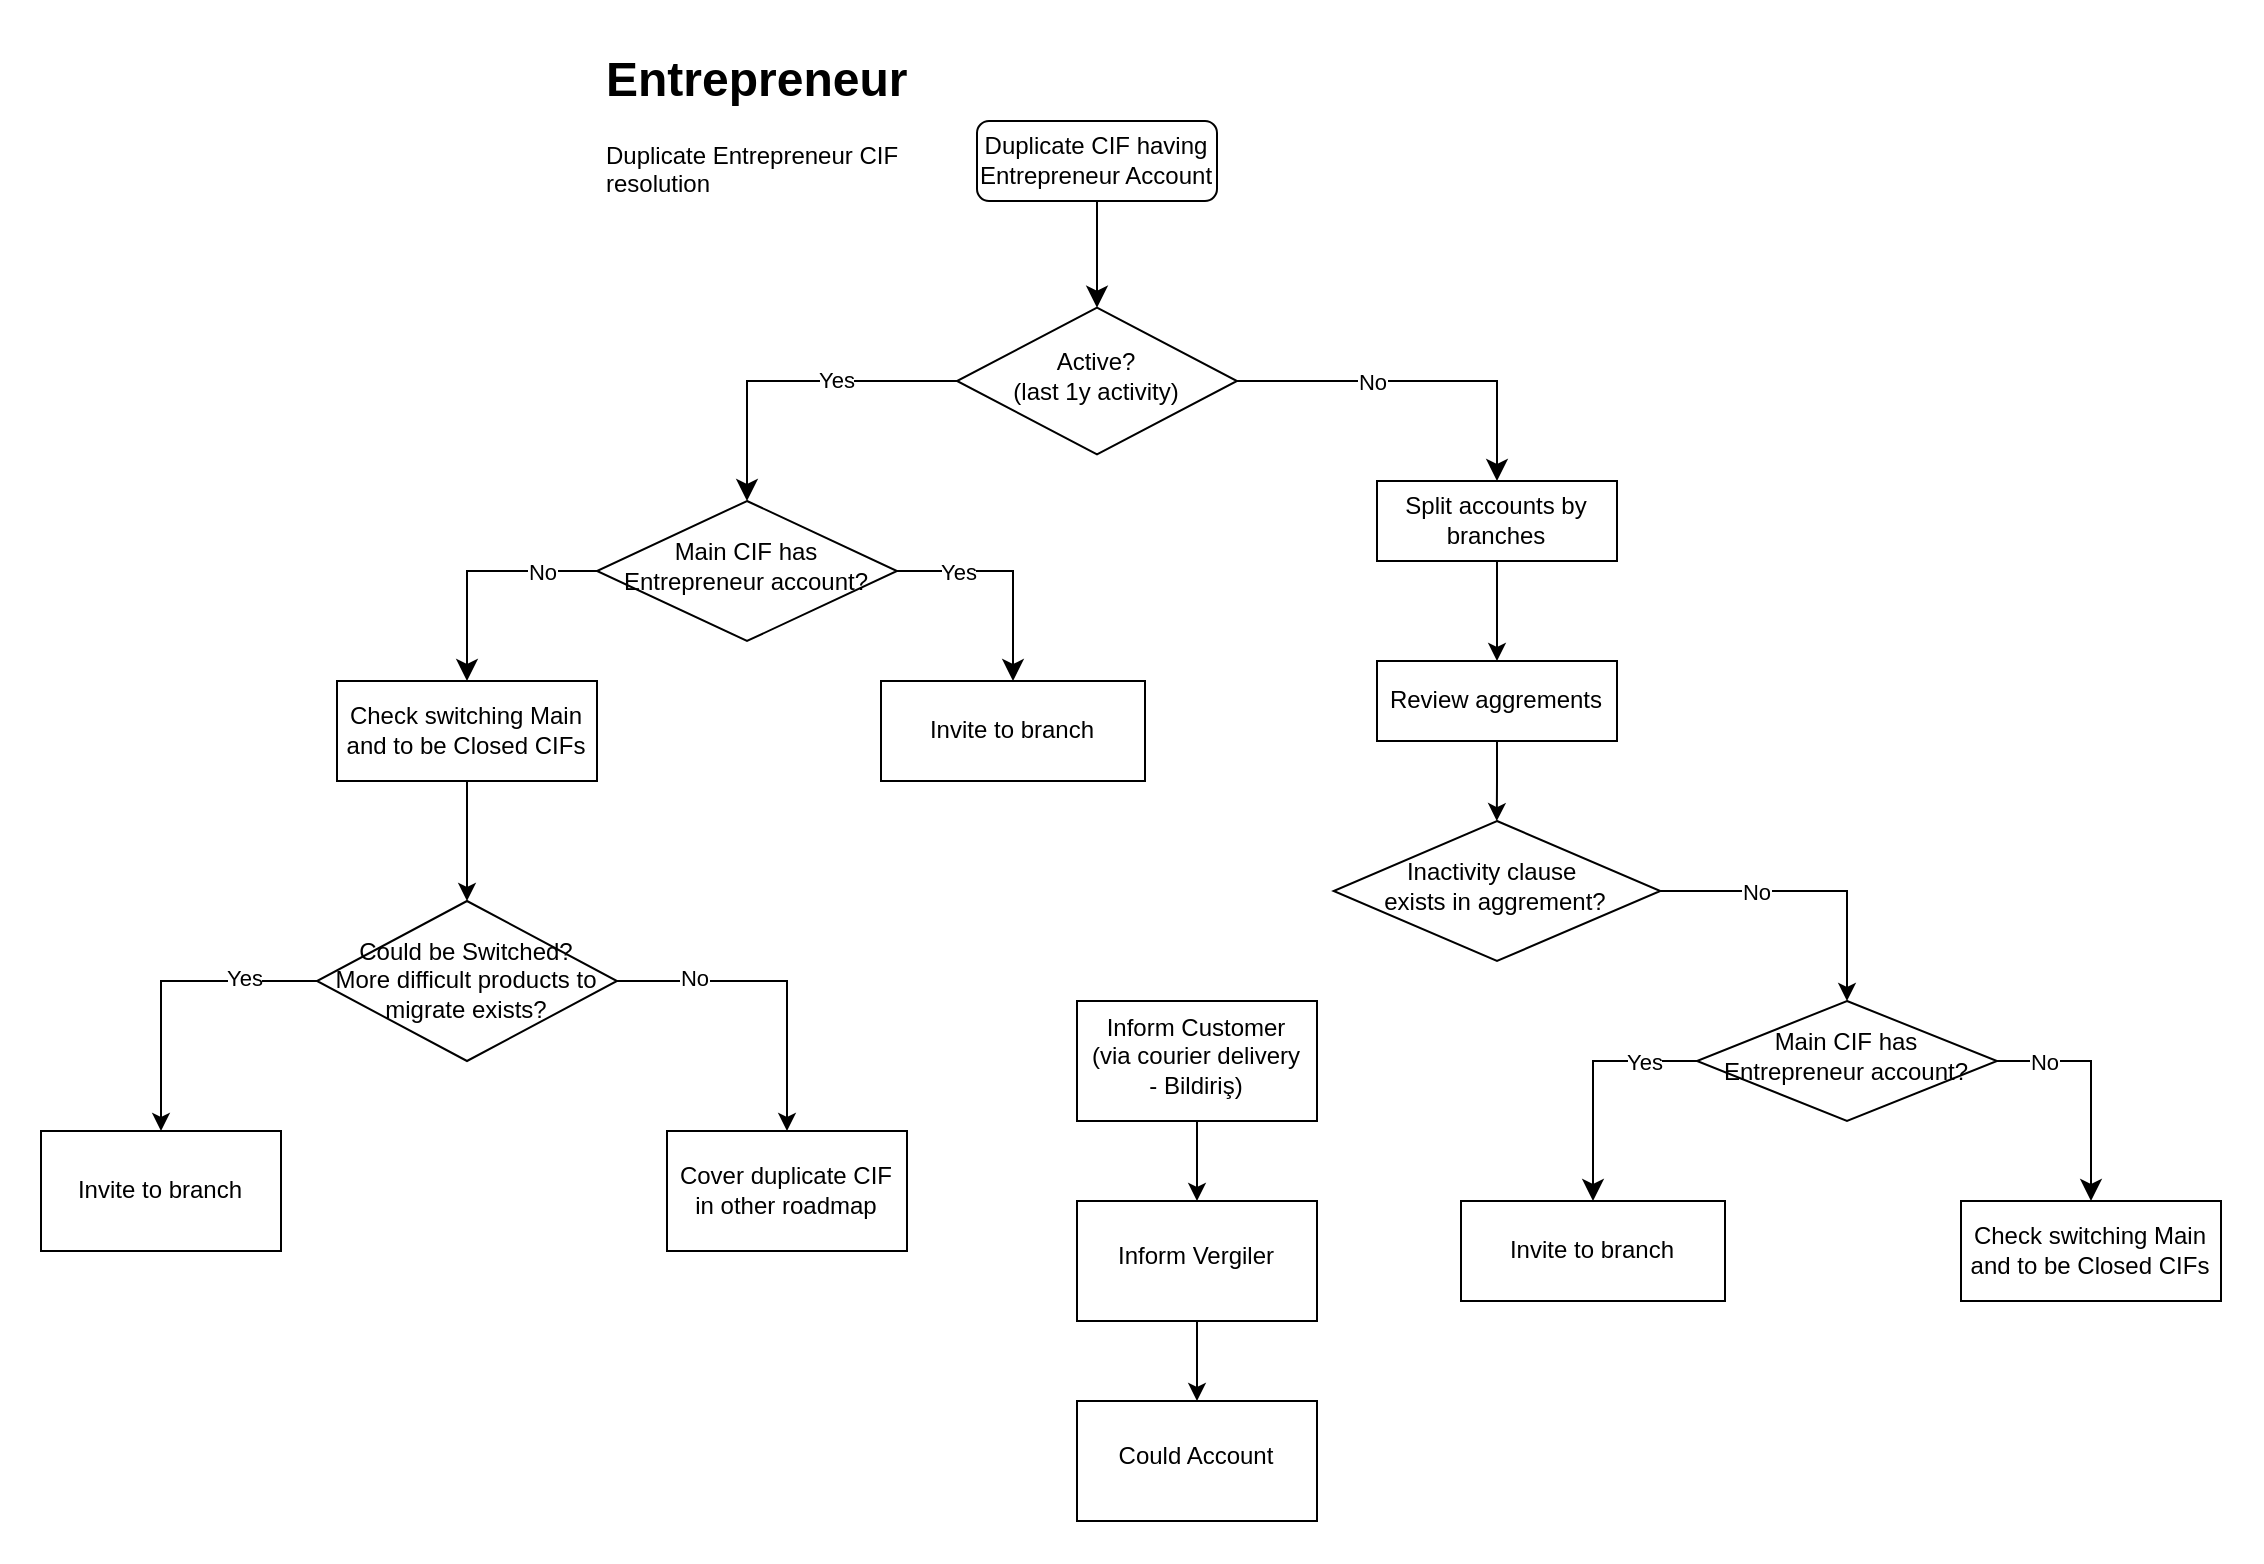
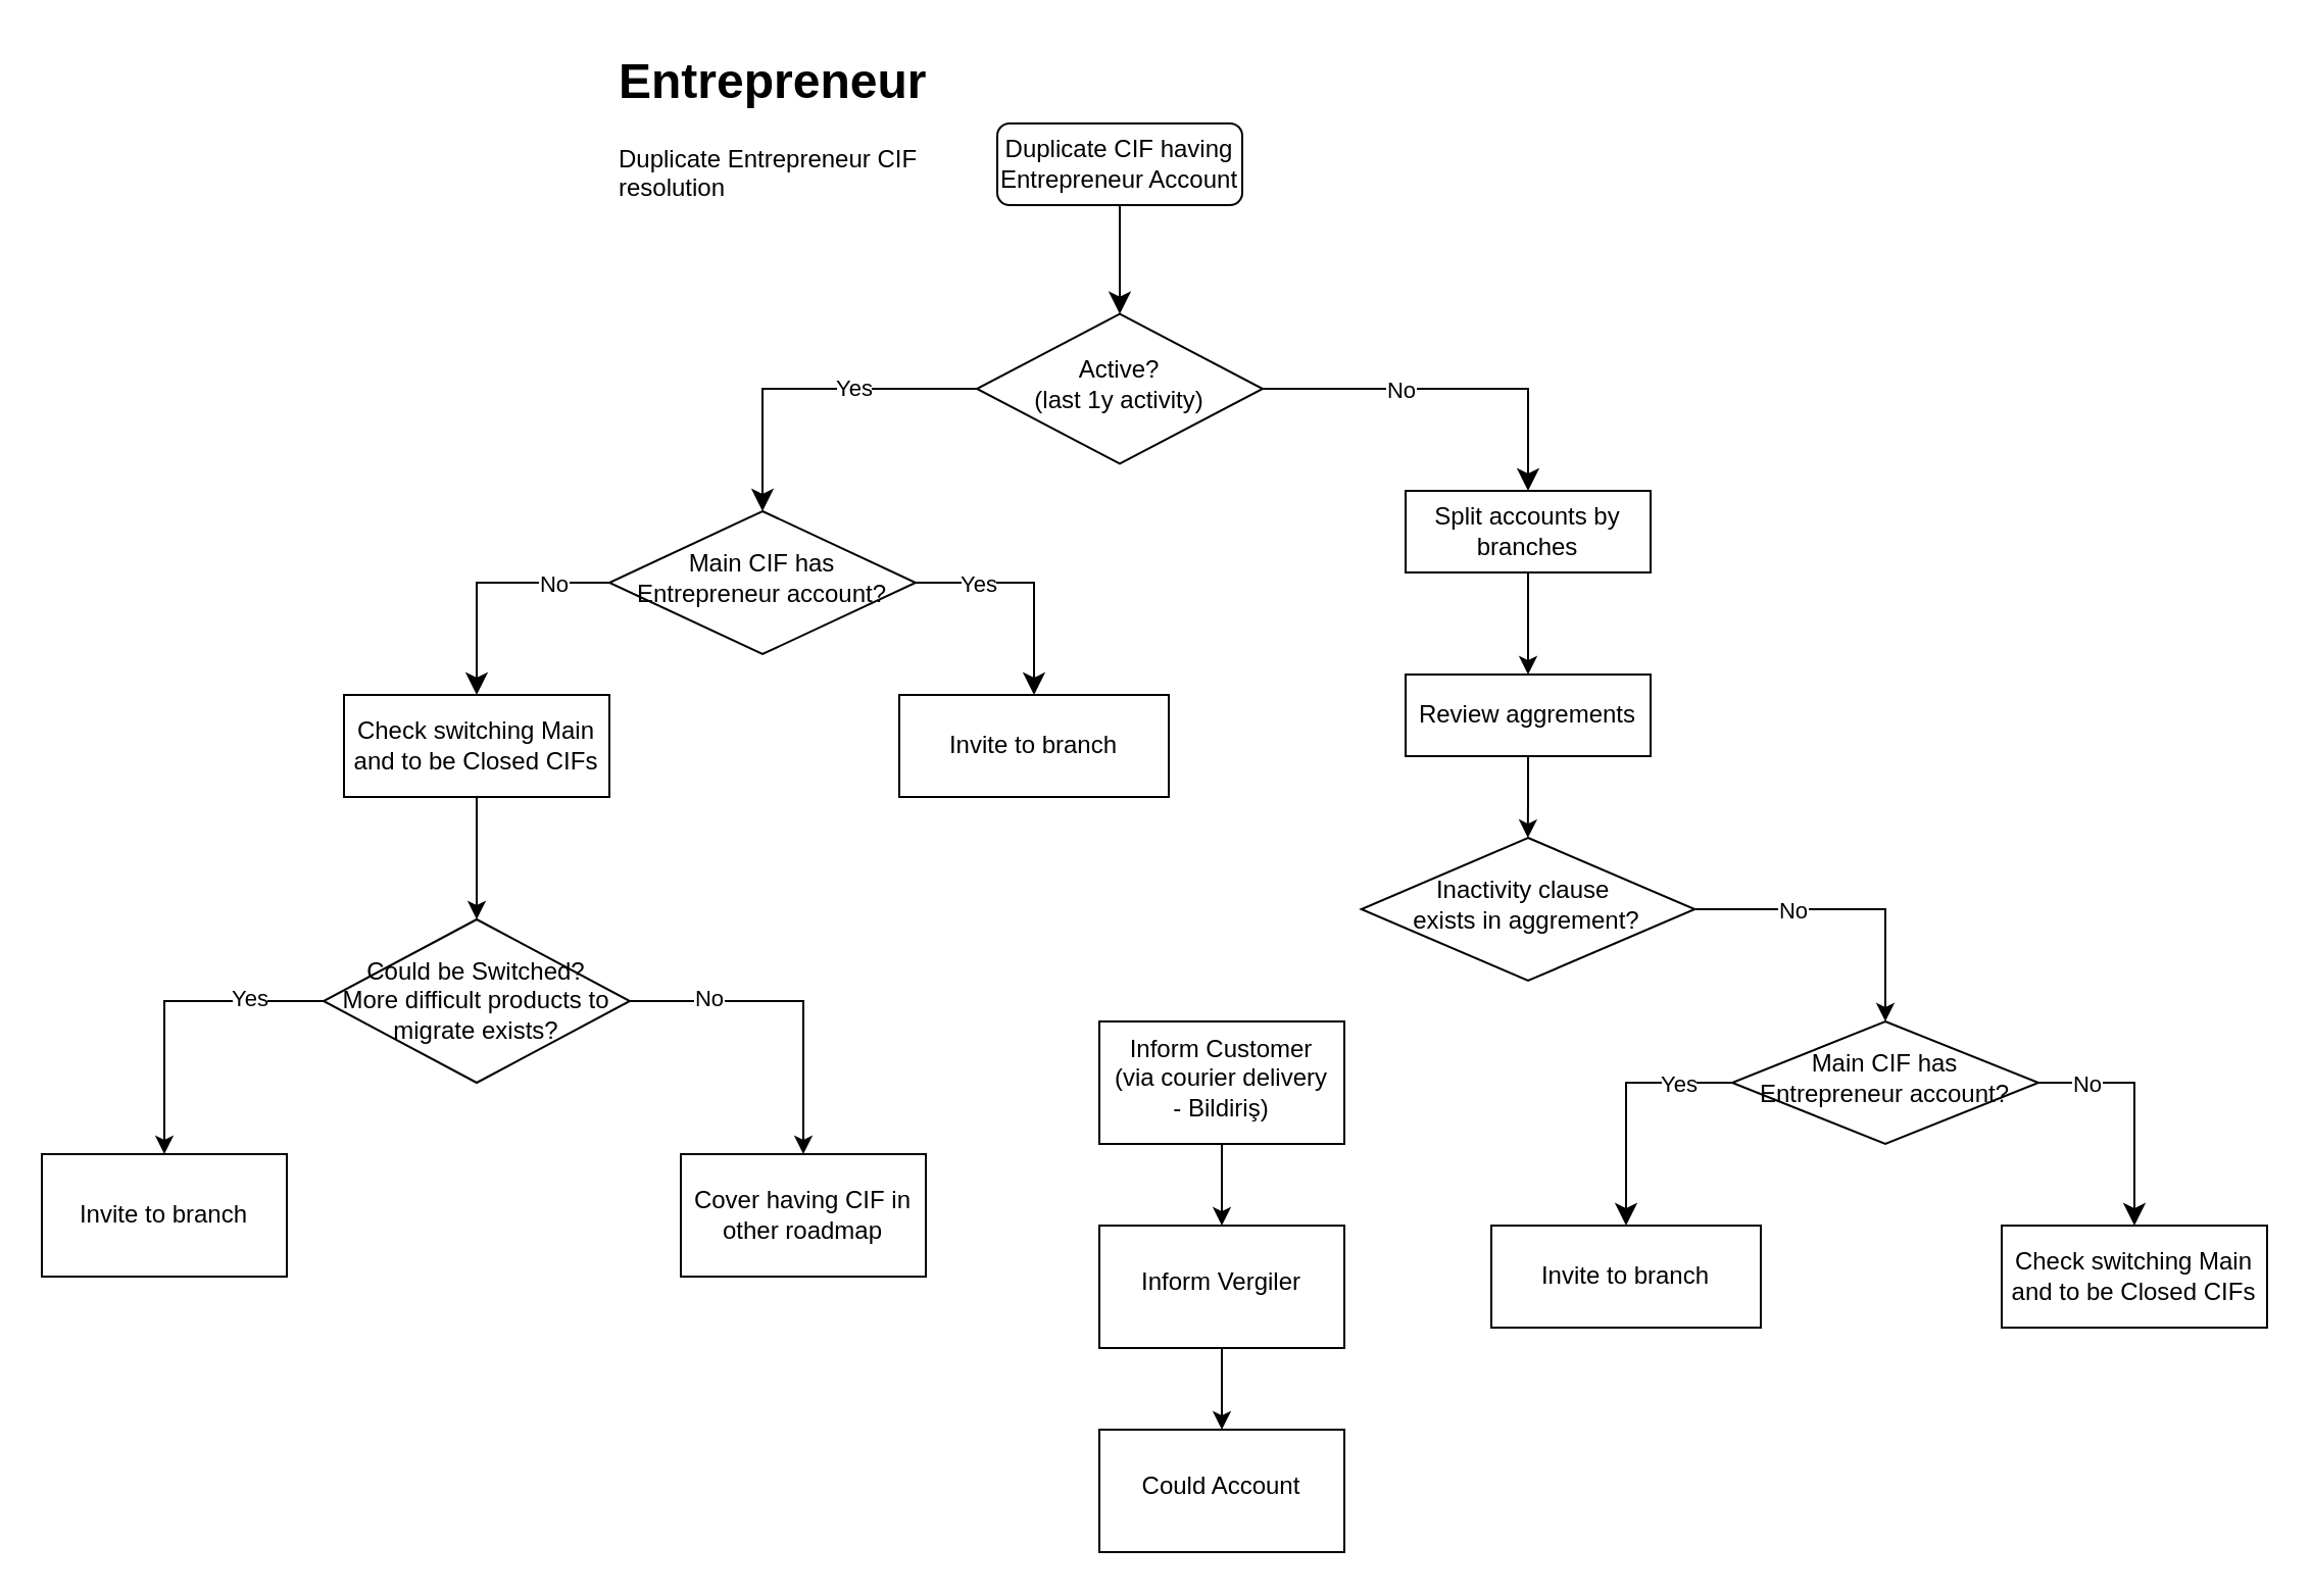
  <mxCell id="0" />
  <mxCell id="1" parent="0" />
  <mxCell id="2" value="" style="rounded=0;html=1;jettySize=auto;orthogonalLoop=1;fontSize=11;endArrow=classic;endFill=1;endSize=8;strokeWidth=1;shadow=0;labelBackgroundColor=none;edgeStyle=orthogonalEdgeStyle;" edge="1" parent="1" source="3" target="8"><mxGeometry relative="1" as="geometry" /></mxCell>
  <mxCell id="3" value="Duplicate CIF having Entrepreneur Account" style="rounded=1;whiteSpace=wrap;html=1;fontSize=12;glass=0;strokeWidth=1;shadow=0;" vertex="1" parent="1"><mxGeometry x="488" y="60" width="120" height="40" as="geometry" /></mxCell>
  <mxCell id="4" value="" style="rounded=0;html=1;jettySize=auto;orthogonalLoop=1;fontSize=11;endArrow=classic;endFill=1;endSize=8;strokeWidth=1;shadow=0;labelBackgroundColor=none;edgeStyle=orthogonalEdgeStyle;" edge="1" parent="1" source="8" target="15"><mxGeometry y="20" relative="1" as="geometry"><mxPoint as="offset" /></mxGeometry></mxCell>
  <mxCell id="5" value="Yes" style="edgeLabel;html=1;align=center;verticalAlign=middle;resizable=0;points=[];" vertex="1" connectable="0" parent="4"><mxGeometry x="-0.255" y="-1" relative="1" as="geometry"><mxPoint as="offset" /></mxGeometry></mxCell>
  <mxCell id="6" value="" style="edgeStyle=orthogonalEdgeStyle;rounded=0;jettySize=auto;orthogonalLoop=1;endArrow=classic;endFill=1;endSize=8;strokeWidth=1;shadow=0;align=center;labelPosition=center;verticalLabelPosition=middle;verticalAlign=middle;" edge="1" parent="1" source="8" target="10"><mxGeometry x="-0.201" y="20" relative="1" as="geometry"><mxPoint as="offset" /></mxGeometry></mxCell>
  <mxCell id="7" value="No" style="edgeLabel;html=1;align=center;verticalAlign=middle;resizable=0;points=[];" vertex="1" connectable="0" parent="6"><mxGeometry x="-0.248" relative="1" as="geometry"><mxPoint as="offset" /></mxGeometry></mxCell>
  <mxCell id="8" value="Active? &lt;br&gt;(last 1y activity)" style="rhombus;whiteSpace=wrap;html=1;shadow=0;fontFamily=Helvetica;fontSize=12;align=center;strokeWidth=1;spacing=6;spacingTop=-4;" vertex="1" parent="1"><mxGeometry x="478" y="153.34" width="140" height="73.33" as="geometry" /></mxCell>
  <mxCell id="9" value="" style="edgeStyle=orthogonalEdgeStyle;rounded=0;orthogonalLoop=1;jettySize=auto;html=1;" edge="1" parent="1" source="10" target="21"><mxGeometry relative="1" as="geometry" /></mxCell>
  <mxCell id="10" value="Split accounts by branches" style="rounded=0;whiteSpace=wrap;html=1;fontSize=12;glass=0;strokeWidth=1;shadow=0;" vertex="1" parent="1"><mxGeometry x="688" y="240" width="120" height="40" as="geometry" /></mxCell>
  <mxCell id="11" value="" style="rounded=0;html=1;jettySize=auto;orthogonalLoop=1;fontSize=11;endArrow=classic;endFill=1;endSize=8;strokeWidth=1;shadow=0;labelBackgroundColor=none;edgeStyle=orthogonalEdgeStyle;exitX=0;exitY=0.5;exitDx=0;exitDy=0;" edge="1" parent="1" source="15" target="17"><mxGeometry x="0.333" y="20" relative="1" as="geometry"><mxPoint as="offset" /></mxGeometry></mxCell>
  <mxCell id="12" value="No" style="edgeLabel;html=1;align=center;verticalAlign=middle;resizable=0;points=[];" vertex="1" connectable="0" parent="11"><mxGeometry x="-0.615" relative="1" as="geometry"><mxPoint x="-5" as="offset" /></mxGeometry></mxCell>
  <mxCell id="13" value="" style="edgeStyle=orthogonalEdgeStyle;rounded=0;html=1;jettySize=auto;orthogonalLoop=1;fontSize=11;endArrow=classic;endFill=1;endSize=8;strokeWidth=1;shadow=0;labelBackgroundColor=none;exitX=1;exitY=0.5;exitDx=0;exitDy=0;" edge="1" parent="1" source="15" target="18"><mxGeometry y="10" relative="1" as="geometry"><mxPoint as="offset" /></mxGeometry></mxCell>
  <mxCell id="14" value="Yes" style="edgeLabel;html=1;align=center;verticalAlign=middle;resizable=0;points=[];" vertex="1" connectable="0" parent="13"><mxGeometry x="-0.415" y="2" relative="1" as="geometry"><mxPoint x="-3" y="2" as="offset" /></mxGeometry></mxCell>
  <mxCell id="15" value="Main CIF has &lt;br&gt;Entrepreneur account?" style="rhombus;whiteSpace=wrap;html=1;shadow=0;fontFamily=Helvetica;fontSize=12;align=center;strokeWidth=1;spacing=6;spacingTop=-4;" vertex="1" parent="1"><mxGeometry x="298" y="250" width="150" height="70" as="geometry" /></mxCell>
  <mxCell id="16" value="" style="edgeStyle=orthogonalEdgeStyle;rounded=0;orthogonalLoop=1;jettySize=auto;html=1;" edge="1" parent="1" source="17" target="41"><mxGeometry relative="1" as="geometry" /></mxCell>
  <mxCell id="17" value="Check switching Main and to be Closed CIFs" style="rounded=0;whiteSpace=wrap;html=1;fontSize=12;glass=0;strokeWidth=1;shadow=0;" vertex="1" parent="1"><mxGeometry x="168" y="340" width="130" height="50" as="geometry" /></mxCell>
  <mxCell id="18" value="Invite to branch" style="rounded=0;whiteSpace=wrap;html=1;fontSize=12;glass=0;strokeWidth=1;shadow=0;" vertex="1" parent="1"><mxGeometry x="440" y="340" width="132" height="50" as="geometry" /></mxCell>
  <mxCell id="19" value="&lt;h1&gt;Entrepreneur&lt;/h1&gt;&lt;p&gt;Duplicate Entrepreneur CIF resolution&lt;/p&gt;" style="text;html=1;spacing=5;spacingTop=-20;whiteSpace=wrap;overflow=hidden;rounded=0;" vertex="1" parent="1"><mxGeometry x="298" y="20" width="190" height="120" as="geometry" /></mxCell>
  <mxCell id="20" value="" style="edgeStyle=orthogonalEdgeStyle;rounded=0;orthogonalLoop=1;jettySize=auto;html=1;" edge="1" parent="1" source="21" target="24"><mxGeometry relative="1" as="geometry" /></mxCell>
  <mxCell id="21" value="Review aggrements" style="rounded=0;whiteSpace=wrap;html=1;fontSize=12;glass=0;strokeWidth=1;shadow=0;" vertex="1" parent="1"><mxGeometry x="688" y="330" width="120" height="40" as="geometry" /></mxCell>
  <mxCell id="22" value="" style="edgeStyle=orthogonalEdgeStyle;rounded=0;orthogonalLoop=1;jettySize=auto;html=1;entryX=0.5;entryY=0;entryDx=0;entryDy=0;" edge="1" parent="1" source="24" target="34"><mxGeometry relative="1" as="geometry"><mxPoint x="919" y="500" as="targetPoint" /></mxGeometry></mxCell>
  <mxCell id="23" value="No" style="edgeLabel;html=1;align=center;verticalAlign=middle;resizable=0;points=[];" vertex="1" connectable="0" parent="22"><mxGeometry x="-0.193" y="-2" relative="1" as="geometry"><mxPoint x="-12" y="-2" as="offset" /></mxGeometry></mxCell>
  <mxCell id="24" value="&lt;div style=&quot;&quot;&gt;&lt;span style=&quot;background-color: initial;&quot;&gt;Inactivity clause&amp;nbsp;&lt;/span&gt;&lt;/div&gt;&lt;div style=&quot;&quot;&gt;&lt;span style=&quot;background-color: initial;&quot;&gt;exists&amp;nbsp;&lt;/span&gt;&lt;span style=&quot;background-color: initial;&quot;&gt;in aggrement?&lt;/span&gt;&lt;/div&gt;" style="rhombus;whiteSpace=wrap;html=1;shadow=0;fontFamily=Helvetica;fontSize=12;align=center;strokeWidth=1;spacing=6;spacingTop=-4;verticalAlign=middle;horizontal=1;" vertex="1" parent="1"><mxGeometry x="666.33" y="410" width="163.33" height="70" as="geometry" /></mxCell>
  <mxCell id="25" value="" style="edgeStyle=orthogonalEdgeStyle;rounded=0;orthogonalLoop=1;jettySize=auto;html=1;" edge="1" parent="1" source="26" target="28"><mxGeometry relative="1" as="geometry" /></mxCell>
  <mxCell id="26" value="Inform Customer (via courier delivery - Bildiriş)" style="whiteSpace=wrap;html=1;shadow=0;strokeWidth=1;spacing=6;spacingTop=-4;" vertex="1" parent="1"><mxGeometry x="538.005" y="500" width="120" height="60" as="geometry" /></mxCell>
  <mxCell id="27" value="" style="edgeStyle=orthogonalEdgeStyle;rounded=0;orthogonalLoop=1;jettySize=auto;html=1;" edge="1" parent="1" source="28" target="29"><mxGeometry relative="1" as="geometry" /></mxCell>
  <mxCell id="28" value="Inform Vergiler" style="whiteSpace=wrap;html=1;shadow=0;strokeWidth=1;spacing=6;spacingTop=-4;" vertex="1" parent="1"><mxGeometry x="538.005" y="600" width="120" height="60" as="geometry" /></mxCell>
  <mxCell id="29" value="Could Account" style="whiteSpace=wrap;html=1;shadow=0;strokeWidth=1;spacing=6;spacingTop=-4;" vertex="1" parent="1"><mxGeometry x="538.005" y="700" width="120" height="60" as="geometry" /></mxCell>
  <mxCell id="30" value="" style="rounded=0;html=1;jettySize=auto;orthogonalLoop=1;fontSize=11;endArrow=classic;endFill=1;endSize=8;strokeWidth=1;shadow=0;labelBackgroundColor=none;edgeStyle=orthogonalEdgeStyle;exitX=1;exitY=0.5;exitDx=0;exitDy=0;" edge="1" parent="1" source="34" target="35"><mxGeometry x="0.333" y="20" relative="1" as="geometry"><mxPoint as="offset" /></mxGeometry></mxCell>
  <mxCell id="31" value="No" style="edgeLabel;html=1;align=center;verticalAlign=middle;resizable=0;points=[];" vertex="1" connectable="0" parent="30"><mxGeometry x="-0.615" relative="1" as="geometry"><mxPoint as="offset" /></mxGeometry></mxCell>
  <mxCell id="32" value="" style="edgeStyle=orthogonalEdgeStyle;rounded=0;html=1;jettySize=auto;orthogonalLoop=1;fontSize=11;endArrow=classic;endFill=1;endSize=8;strokeWidth=1;shadow=0;labelBackgroundColor=none;exitX=0;exitY=0.5;exitDx=0;exitDy=0;" edge="1" parent="1" source="34" target="36"><mxGeometry y="10" relative="1" as="geometry"><mxPoint as="offset" /></mxGeometry></mxCell>
  <mxCell id="33" value="Yes" style="edgeLabel;html=1;align=center;verticalAlign=middle;resizable=0;points=[];" vertex="1" connectable="0" parent="32"><mxGeometry x="-0.415" y="2" relative="1" as="geometry"><mxPoint x="9" y="-2" as="offset" /></mxGeometry></mxCell>
  <mxCell id="34" value="Main CIF has &lt;br&gt;Entrepreneur account?" style="rhombus;whiteSpace=wrap;html=1;shadow=0;fontFamily=Helvetica;fontSize=12;align=center;strokeWidth=1;spacing=6;spacingTop=-4;" vertex="1" parent="1"><mxGeometry x="848" y="500" width="150" height="60" as="geometry" /></mxCell>
  <mxCell id="35" value="Check switching Main and to be Closed CIFs" style="rounded=0;whiteSpace=wrap;html=1;fontSize=12;glass=0;strokeWidth=1;shadow=0;" vertex="1" parent="1"><mxGeometry x="980" y="600" width="130" height="50" as="geometry" /></mxCell>
  <mxCell id="36" value="Invite to branch" style="rounded=0;whiteSpace=wrap;html=1;fontSize=12;glass=0;strokeWidth=1;shadow=0;" vertex="1" parent="1"><mxGeometry x="730" y="600" width="132" height="50" as="geometry" /></mxCell>
  <mxCell id="37" value="" style="edgeStyle=orthogonalEdgeStyle;rounded=0;orthogonalLoop=1;jettySize=auto;html=1;" edge="1" parent="1" source="41" target="42"><mxGeometry relative="1" as="geometry" /></mxCell>
  <mxCell id="38" value="Yes" style="edgeLabel;html=1;align=center;verticalAlign=middle;resizable=0;points=[];" vertex="1" connectable="0" parent="37"><mxGeometry x="-0.521" y="-2" relative="1" as="geometry"><mxPoint as="offset" /></mxGeometry></mxCell>
  <mxCell id="39" value="" style="edgeStyle=orthogonalEdgeStyle;rounded=0;orthogonalLoop=1;jettySize=auto;html=1;" edge="1" parent="1" source="41" target="43"><mxGeometry relative="1" as="geometry" /></mxCell>
  <mxCell id="40" value="No" style="edgeLabel;html=1;align=center;verticalAlign=middle;resizable=0;points=[];" vertex="1" connectable="0" parent="39"><mxGeometry x="-0.521" y="2" relative="1" as="geometry"><mxPoint as="offset" /></mxGeometry></mxCell>
  <mxCell id="41" value="Could be Switched?&lt;br&gt;More difficult products to migrate exists?" style="rhombus;whiteSpace=wrap;html=1;" vertex="1" parent="1"><mxGeometry x="158" y="450" width="150" height="80" as="geometry" /></mxCell>
  <mxCell id="42" value="Invite to branch" style="whiteSpace=wrap;html=1;" vertex="1" parent="1"><mxGeometry x="20" y="565" width="120" height="60" as="geometry" /></mxCell>
- <mxCell id="43" value="Cover duplicate CIF in other roadmap" style="whiteSpace=wrap;html=1;" vertex="1" parent="1"><mxGeometry x="333" y="565" width="120" height="60" as="geometry" /></mxCell>
+ <mxCell id="43" value="Cover having CIF in other roadmap" style="whiteSpace=wrap;html=1;" vertex="1" parent="1"><mxGeometry x="333" y="565" width="120" height="60" as="geometry" /></mxCell>
